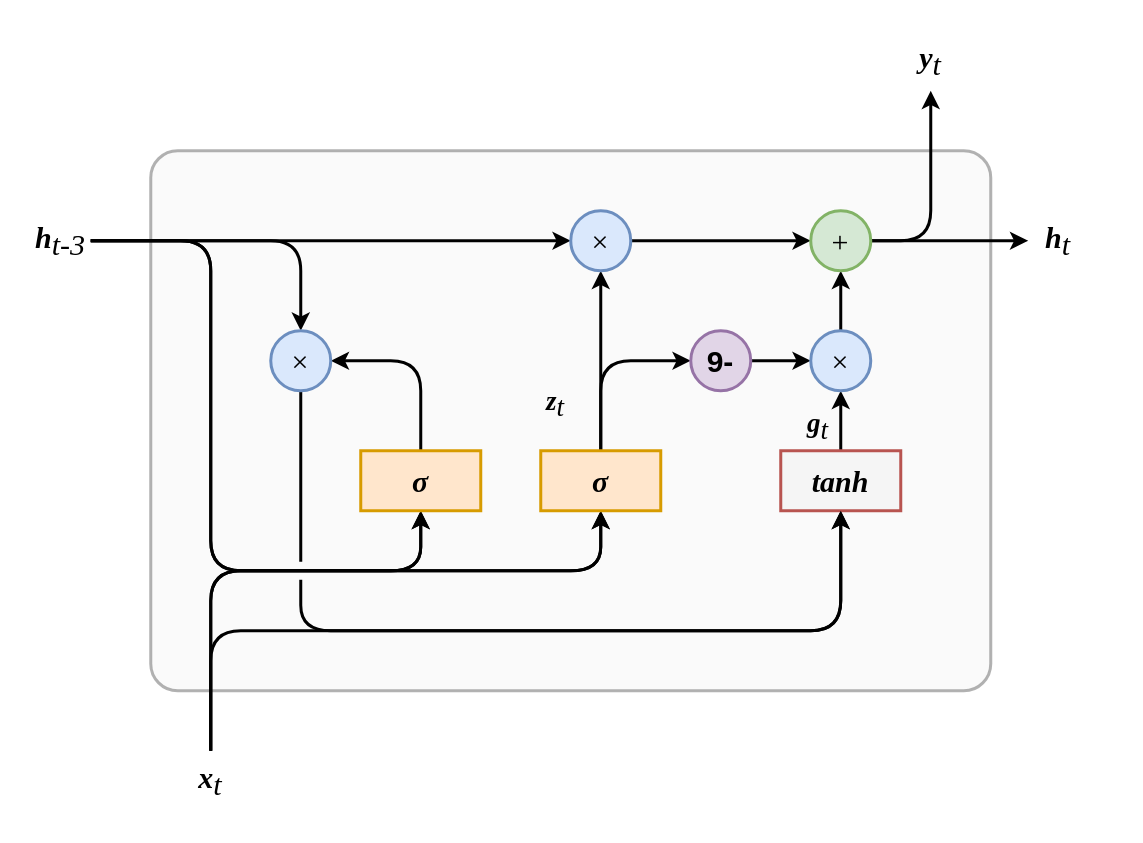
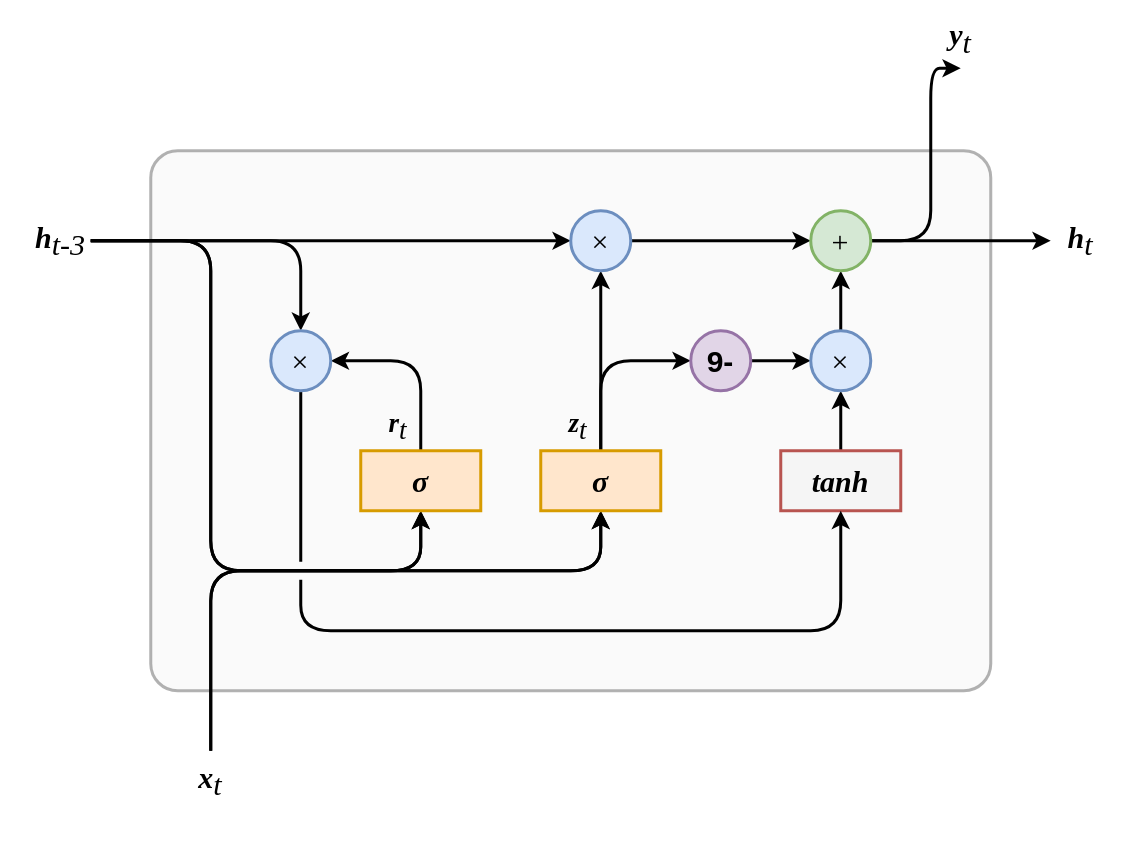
  <mxCell id="0" />
  <mxCell id="1" parent="0" />
  <mxCell id="2" value="" style="rounded=1;whiteSpace=wrap;html=1;fontFamily=STIXGeneral;fontSize=12;strokeWidth=2;verticalAlign=middle;opacity=50;arcSize=5;fontStyle=2;fillColor=#f5f5f5;fontColor=#333333;strokeColor=#666666;" parent="1" vertex="1"><mxGeometry x="100" y="100" width="560" height="360" as="geometry" /></mxCell>
- <mxCell id="3" value="&lt;b&gt;h&lt;/b&gt;&lt;sub style=&quot;font-size: 20px;&quot;&gt;t&lt;/sub&gt;" style="text;html=1;strokeColor=none;fillColor=none;align=center;verticalAlign=middle;whiteSpace=wrap;rounded=0;fontFamily=STIXGeneral;fontSize=20;fontStyle=2" parent="1" vertex="1"><mxGeometry x="685" y="140" width="40" height="40" as="geometry" /></mxCell>
- <mxCell id="4" value="&lt;b&gt;y&lt;/b&gt;&lt;sub style=&quot;font-size: 20px;&quot;&gt;t&lt;/sub&gt;" style="text;html=1;strokeColor=none;fillColor=none;align=center;verticalAlign=middle;whiteSpace=wrap;rounded=0;fontFamily=STIXGeneral;fontSize=20;fontStyle=2" parent="1" vertex="1"><mxGeometry x="600" y="20" width="40" height="40" as="geometry" /></mxCell>
+ <mxCell id="3" value="&lt;b&gt;h&lt;/b&gt;&lt;sub style=&quot;font-size: 20px;&quot;&gt;t&lt;/sub&gt;" style="text;html=1;strokeColor=none;fillColor=none;align=center;verticalAlign=middle;whiteSpace=wrap;rounded=0;fontFamily=STIXGeneral;fontSize=20;fontStyle=2" parent="1" vertex="1"><mxGeometry x="700" y="140" width="40" height="40" as="geometry" /></mxCell>
+ <mxCell id="4" value="&lt;b&gt;y&lt;/b&gt;&lt;sub style=&quot;font-size: 20px;&quot;&gt;t&lt;/sub&gt;" style="text;html=1;strokeColor=none;fillColor=none;align=center;verticalAlign=middle;whiteSpace=wrap;rounded=0;fontFamily=STIXGeneral;fontSize=20;fontStyle=2" parent="1" vertex="1"><mxGeometry x="620" y="5" width="40" height="40" as="geometry" /></mxCell>
  <mxCell id="5" style="edgeStyle=orthogonalEdgeStyle;rounded=1;orthogonalLoop=1;jettySize=auto;html=1;exitX=1;exitY=0.5;exitDx=0;exitDy=0;entryX=0;entryY=0.5;entryDx=0;entryDy=0;strokeWidth=2;arcSize=40;" parent="1" source="9" target="31" edge="1"><mxGeometry relative="1" as="geometry" /></mxCell>
  <mxCell id="6" style="edgeStyle=orthogonalEdgeStyle;rounded=1;orthogonalLoop=1;jettySize=auto;html=1;exitX=1;exitY=0.5;exitDx=0;exitDy=0;entryX=0.5;entryY=1;entryDx=0;entryDy=0;strokeWidth=2;arcSize=40;" parent="1" source="9" target="18" edge="1"><mxGeometry relative="1" as="geometry"><Array as="points"><mxPoint x="140" y="160" /><mxPoint x="140" y="380" /><mxPoint x="280" y="380" /></Array></mxGeometry></mxCell>
  <mxCell id="7" style="edgeStyle=orthogonalEdgeStyle;rounded=1;orthogonalLoop=1;jettySize=auto;html=1;exitX=1;exitY=0.5;exitDx=0;exitDy=0;entryX=0.5;entryY=1;entryDx=0;entryDy=0;strokeWidth=2;startSize=6;arcSize=40;" parent="1" source="9" target="16" edge="1"><mxGeometry relative="1" as="geometry"><Array as="points"><mxPoint x="140" y="160" /><mxPoint x="140" y="380" /><mxPoint x="400" y="380" /></Array></mxGeometry></mxCell>
  <mxCell id="8" style="edgeStyle=orthogonalEdgeStyle;rounded=1;orthogonalLoop=1;jettySize=auto;html=1;exitX=1;exitY=0.5;exitDx=0;exitDy=0;entryX=0.5;entryY=0;entryDx=0;entryDy=0;strokeWidth=2;arcSize=40;" parent="1" source="9" target="27" edge="1"><mxGeometry relative="1" as="geometry" /></mxCell>
  <mxCell id="9" value="&lt;b&gt;h&lt;/b&gt;&lt;sub style=&quot;font-size: 20px;&quot;&gt;t-3&lt;/sub&gt;" style="text;html=1;strokeColor=none;fillColor=none;align=center;verticalAlign=middle;whiteSpace=wrap;rounded=0;fontFamily=STIXGeneral;fontSize=20;fontStyle=2" parent="1" vertex="1"><mxGeometry x="20" y="140" width="40" height="40" as="geometry" /></mxCell>
- <mxCell id="10" style="edgeStyle=orthogonalEdgeStyle;rounded=1;orthogonalLoop=1;jettySize=auto;html=1;exitX=0.5;exitY=0;exitDx=0;exitDy=0;entryX=0.5;entryY=1;entryDx=0;entryDy=0;strokeWidth=2;arcSize=40;" parent="1" source="13" target="20" edge="1"><mxGeometry relative="1" as="geometry"><Array as="points"><mxPoint x="140" y="420" /><mxPoint x="560" y="420" /></Array></mxGeometry></mxCell>
  <mxCell id="11" style="edgeStyle=orthogonalEdgeStyle;rounded=1;orthogonalLoop=1;jettySize=auto;html=1;exitX=0.5;exitY=0;exitDx=0;exitDy=0;entryX=0.5;entryY=1;entryDx=0;entryDy=0;strokeWidth=2;arcSize=40;" parent="1" source="13" target="18" edge="1"><mxGeometry relative="1" as="geometry"><Array as="points"><mxPoint x="140" y="380" /><mxPoint x="280" y="380" /></Array></mxGeometry></mxCell>
  <mxCell id="12" style="edgeStyle=orthogonalEdgeStyle;rounded=1;orthogonalLoop=1;jettySize=auto;html=1;exitX=0.5;exitY=0;exitDx=0;exitDy=0;entryX=0.5;entryY=1;entryDx=0;entryDy=0;strokeWidth=2;arcSize=40;" parent="1" source="13" target="16" edge="1"><mxGeometry relative="1" as="geometry"><Array as="points"><mxPoint x="140" y="380" /><mxPoint x="400" y="380" /></Array></mxGeometry></mxCell>
  <mxCell id="13" value="&lt;b&gt;x&lt;/b&gt;&lt;sub style=&quot;font-size: 20px;&quot;&gt;t&lt;/sub&gt;" style="text;html=1;strokeColor=none;fillColor=none;align=center;verticalAlign=middle;whiteSpace=wrap;rounded=0;fontFamily=STIXGeneral;fontSize=20;fontStyle=2" parent="1" vertex="1"><mxGeometry x="120" y="500" width="40" height="40" as="geometry" /></mxCell>
  <mxCell id="14" style="edgeStyle=orthogonalEdgeStyle;rounded=0;orthogonalLoop=1;jettySize=auto;html=1;exitX=0.5;exitY=0;exitDx=0;exitDy=0;entryX=0.5;entryY=1;entryDx=0;entryDy=0;strokeWidth=2;" parent="1" source="16" target="31" edge="1"><mxGeometry relative="1" as="geometry" /></mxCell>
  <mxCell id="15" style="edgeStyle=orthogonalEdgeStyle;rounded=1;orthogonalLoop=1;jettySize=auto;html=1;exitX=0.5;exitY=0;exitDx=0;exitDy=0;entryX=0;entryY=0.5;entryDx=0;entryDy=0;strokeWidth=2;arcSize=40;" parent="1" source="16" target="22" edge="1"><mxGeometry relative="1" as="geometry" /></mxCell>
  <mxCell id="16" value="σ" style="rounded=0;whiteSpace=wrap;html=1;fontSize=20;strokeWidth=2;fontFamily=STIXGeneral;fontStyle=3;fillColor=#ffe6cc;strokeColor=#d79b00;" parent="1" vertex="1"><mxGeometry x="360" y="300" width="80" height="40" as="geometry" /></mxCell>
  <mxCell id="17" style="edgeStyle=orthogonalEdgeStyle;rounded=1;orthogonalLoop=1;jettySize=auto;html=1;exitX=0.5;exitY=0;exitDx=0;exitDy=0;entryX=1;entryY=0.5;entryDx=0;entryDy=0;strokeWidth=2;arcSize=40;" parent="1" source="18" target="27" edge="1"><mxGeometry relative="1" as="geometry" /></mxCell>
  <mxCell id="18" value="σ" style="rounded=0;whiteSpace=wrap;html=1;fontSize=20;strokeWidth=2;fontFamily=STIXGeneral;fontStyle=3;fillColor=#ffe6cc;strokeColor=#d79b00;sketch=0;glass=0;shadow=0;" parent="1" vertex="1"><mxGeometry x="240" y="300" width="80" height="40" as="geometry" /></mxCell>
  <mxCell id="19" style="edgeStyle=orthogonalEdgeStyle;rounded=1;jumpStyle=arc;jumpSize=10;orthogonalLoop=1;jettySize=auto;html=1;exitX=0.5;exitY=0;exitDx=0;exitDy=0;entryX=0.5;entryY=1;entryDx=0;entryDy=0;strokeWidth=2;arcSize=40;" parent="1" source="20" target="29" edge="1"><mxGeometry relative="1" as="geometry" /></mxCell>
  <mxCell id="20" value="tanh" style="rounded=0;whiteSpace=wrap;html=1;fontSize=20;strokeWidth=2;fontFamily=STIXGeneral;fontStyle=3;fillColor=#f5f5f5;strokeColor=#b85450;" parent="1" vertex="1"><mxGeometry x="520" y="300" width="80" height="40" as="geometry" /></mxCell>
  <mxCell id="21" style="edgeStyle=orthogonalEdgeStyle;rounded=1;orthogonalLoop=1;jettySize=auto;html=1;exitX=1;exitY=0.5;exitDx=0;exitDy=0;entryX=0;entryY=0.5;entryDx=0;entryDy=0;strokeWidth=2;arcSize=40;" parent="1" source="22" target="29" edge="1"><mxGeometry relative="1" as="geometry" /></mxCell>
  <mxCell id="22" value="9-" style="ellipse;whiteSpace=wrap;html=1;aspect=fixed;strokeWidth=2;fillColor=#e1d5e7;strokeColor=#9673a6;fontFamily=Helvetica;fontSize=20;fontStyle=1" parent="1" vertex="1"><mxGeometry x="460" y="220" width="40" height="40" as="geometry" /></mxCell>
- <mxCell id="23" value="&lt;b&gt;z&lt;/b&gt;&lt;sub style=&quot;font-size: 18px;&quot;&gt;t&lt;/sub&gt;" style="text;html=1;strokeColor=none;fillColor=none;align=center;verticalAlign=middle;whiteSpace=wrap;rounded=0;fontFamily=STIXGeneral;fontSize=18;fontStyle=2" parent="1" vertex="1"><mxGeometry x="355" y="255" width="30" height="30" as="geometry" /></mxCell>
- <mxCell id="25" value="&lt;b&gt;g&lt;/b&gt;&lt;sub style=&quot;font-size: 18px;&quot;&gt;t&lt;/sub&gt;" style="text;html=1;strokeColor=none;fillColor=none;align=center;verticalAlign=middle;whiteSpace=wrap;rounded=0;fontFamily=STIXGeneral;fontSize=18;fontStyle=2" parent="1" vertex="1"><mxGeometry x="530" y="270" width="30" height="30" as="geometry" /></mxCell>
+ <mxCell id="23" value="&lt;b&gt;z&lt;/b&gt;&lt;sub style=&quot;font-size: 18px;&quot;&gt;t&lt;/sub&gt;" style="text;html=1;strokeColor=none;fillColor=none;align=center;verticalAlign=middle;whiteSpace=wrap;rounded=0;fontFamily=STIXGeneral;fontSize=18;fontStyle=2" parent="1" vertex="1"><mxGeometry x="370" y="270" width="30" height="30" as="geometry" /></mxCell>
+ <mxCell id="24" value="&lt;b&gt;r&lt;/b&gt;&lt;sub style=&quot;font-size: 18px;&quot;&gt;t&lt;/sub&gt;" style="text;html=1;strokeColor=none;fillColor=none;align=center;verticalAlign=middle;whiteSpace=wrap;rounded=0;fontFamily=STIXGeneral;fontSize=18;fontStyle=2" parent="1" vertex="1"><mxGeometry x="250" y="270" width="30" height="30" as="geometry" /></mxCell>
  <mxCell id="26" style="edgeStyle=orthogonalEdgeStyle;rounded=1;orthogonalLoop=1;jettySize=auto;html=1;exitX=0.5;exitY=1;exitDx=0;exitDy=0;entryX=0.5;entryY=1;entryDx=0;entryDy=0;strokeWidth=2;jumpStyle=gap;jumpSize=10;arcSize=40;" parent="1" source="27" target="20" edge="1"><mxGeometry relative="1" as="geometry"><Array as="points"><mxPoint x="200" y="420" /><mxPoint x="560" y="420" /></Array></mxGeometry></mxCell>
  <mxCell id="27" value="×" style="ellipse;whiteSpace=wrap;html=1;aspect=fixed;fontFamily=STIXGeneral;fontSize=20;strokeWidth=2;fillColor=#dae8fc;strokeColor=#6c8ebf;" parent="1" vertex="1"><mxGeometry x="180" y="220" width="40" height="40" as="geometry" /></mxCell>
  <mxCell id="28" style="edgeStyle=orthogonalEdgeStyle;rounded=1;orthogonalLoop=1;jettySize=auto;html=1;exitX=0.5;exitY=0;exitDx=0;exitDy=0;entryX=0.5;entryY=1;entryDx=0;entryDy=0;strokeWidth=2;arcSize=40;" parent="1" source="29" target="34" edge="1"><mxGeometry relative="1" as="geometry" /></mxCell>
  <mxCell id="29" value="×" style="ellipse;whiteSpace=wrap;html=1;aspect=fixed;fontFamily=STIXGeneral;fontSize=20;strokeWidth=2;fillColor=#dae8fc;strokeColor=#6c8ebf;" parent="1" vertex="1"><mxGeometry x="540" y="220" width="40" height="40" as="geometry" /></mxCell>
  <mxCell id="30" style="edgeStyle=orthogonalEdgeStyle;rounded=1;orthogonalLoop=1;jettySize=auto;html=1;exitX=1;exitY=0.5;exitDx=0;exitDy=0;entryX=0;entryY=0.5;entryDx=0;entryDy=0;strokeWidth=2;arcSize=40;" parent="1" source="31" target="34" edge="1"><mxGeometry relative="1" as="geometry" /></mxCell>
  <mxCell id="31" value="×" style="ellipse;whiteSpace=wrap;html=1;aspect=fixed;fontFamily=STIXGeneral;fontSize=20;strokeWidth=2;fillColor=#dae8fc;strokeColor=#6c8ebf;" parent="1" vertex="1"><mxGeometry x="380" y="140" width="40" height="40" as="geometry" /></mxCell>
  <mxCell id="32" style="edgeStyle=orthogonalEdgeStyle;rounded=1;orthogonalLoop=1;jettySize=auto;html=1;exitX=1;exitY=0.5;exitDx=0;exitDy=0;entryX=0;entryY=0.5;entryDx=0;entryDy=0;strokeWidth=2;arcSize=40;" parent="1" source="34" target="3" edge="1"><mxGeometry relative="1" as="geometry" /></mxCell>
  <mxCell id="33" style="edgeStyle=orthogonalEdgeStyle;rounded=1;orthogonalLoop=1;jettySize=auto;html=1;exitX=1;exitY=0.5;exitDx=0;exitDy=0;entryX=0.5;entryY=1;entryDx=0;entryDy=0;strokeWidth=2;arcSize=40;" edge="1" parent="1" source="34" target="4"><mxGeometry relative="1" as="geometry"><Array as="points"><mxPoint x="620" y="160" /></Array></mxGeometry></mxCell>
  <mxCell id="34" value="+" style="ellipse;whiteSpace=wrap;html=1;aspect=fixed;fontFamily=STIXGeneral;fontSize=20;strokeWidth=2;fillColor=#d5e8d4;strokeColor=#82b366;" parent="1" vertex="1"><mxGeometry x="540" y="140" width="40" height="40" as="geometry" /></mxCell>
